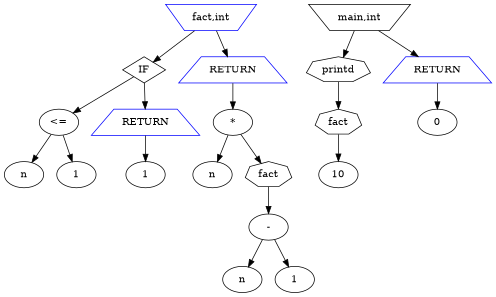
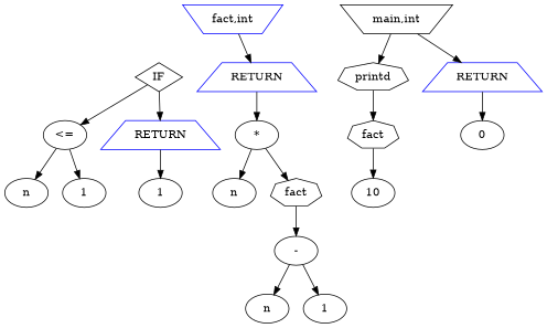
  digraph {
    n1 [color=blue label="fact,int" shape=invtrapezium]
    n2 [label=IF shape=diamond]
    n3 [color=blue label=RETURN shape=trapezium]
    n4 [label="<="]
    n5 [color=blue label=RETURN shape=trapezium]
    n6 [label="*"]
    n7 [label=n]
    n8 [label=1]
    n9 [label=1]
    n10 [label=n]
    n11 [label=fact shape=septagon]
    n12 [label="-"]
    n13 [label=n]
    n14 [label=1]
    n15 [color=black label="main,int" shape=invtrapezium]
    n16 [label=printd shape=septagon]
    n17 [color=blue label=RETURN shape=trapezium]
    n18 [label=fact shape=septagon]
    n19 [label=0]
    n20 [label=10]
-   n1 -> n2
    n1 -> n3
    n2 -> n4
    n2 -> n5
    n3 -> n6
    n4 -> n7
    n4 -> n8
    n5 -> n9
    n6 -> n10
    n6 -> n11
    n11 -> n12
    n12 -> n13
    n12 -> n14
    n15 -> n16
    n15 -> n17
    n16 -> n18
    n17 -> n19
    n18 -> n20
  }
